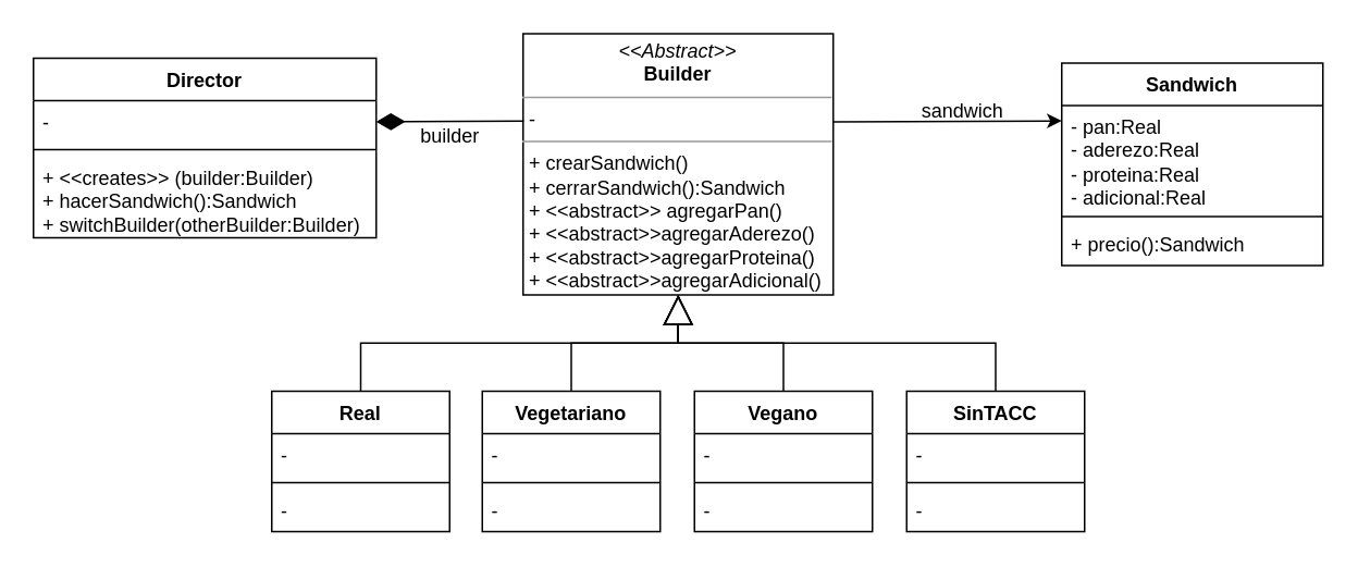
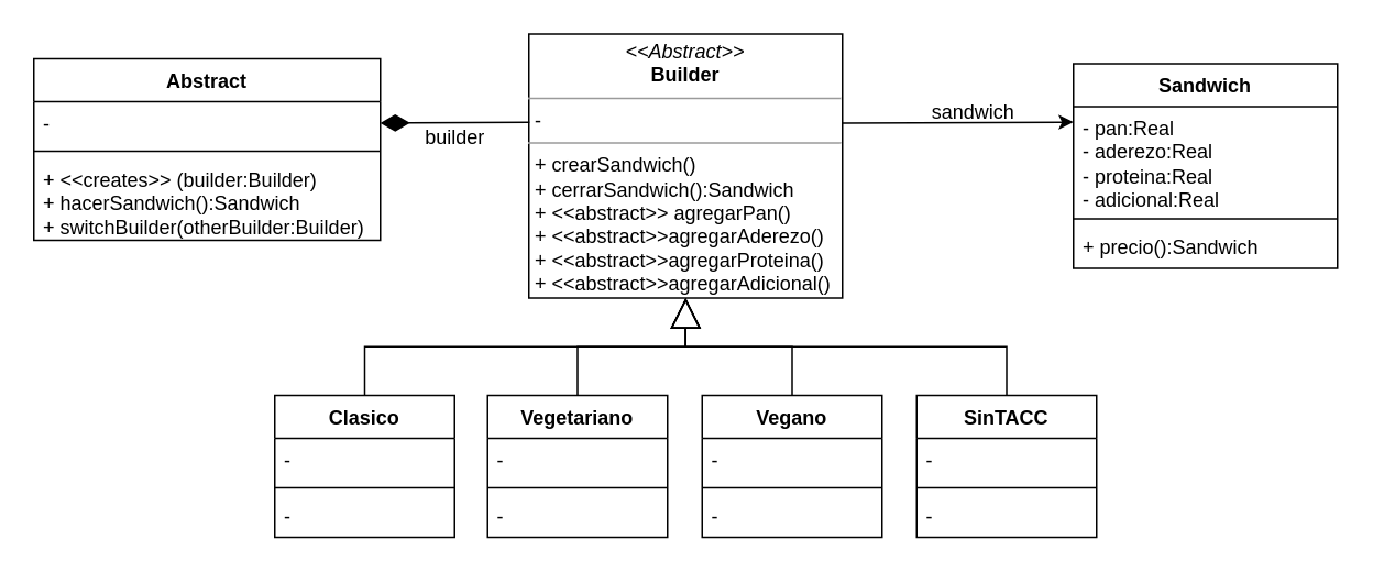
  <mxCell id="0" />
  <mxCell id="1" parent="0" />
- <mxCell id="2" value="Director" style="swimlane;fontStyle=1;align=center;verticalAlign=top;childLayout=stackLayout;horizontal=1;startSize=26;horizontalStack=0;resizeParent=1;resizeParentMax=0;resizeLast=0;collapsible=1;marginBottom=0;whiteSpace=wrap;html=1;" vertex="1" parent="1"><mxGeometry y="35" width="210" height="110" as="geometry" x="20" /></mxCell>
+ <mxCell id="2" value="Abstract" style="swimlane;fontStyle=1;align=center;verticalAlign=top;childLayout=stackLayout;horizontal=1;startSize=26;horizontalStack=0;resizeParent=1;resizeParentMax=0;resizeLast=0;collapsible=1;marginBottom=0;whiteSpace=wrap;html=1;" vertex="1" parent="1"><mxGeometry y="35" width="210" height="110" as="geometry" x="20" /></mxCell>
  <mxCell id="3" value="-" style="text;strokeColor=none;fillColor=none;align=left;verticalAlign=top;spacingLeft=4;spacingRight=4;overflow=hidden;rotatable=0;points=[[0,0.5],[1,0.5]];portConstraint=eastwest;whiteSpace=wrap;html=1;" vertex="1" parent="2"><mxGeometry y="26" width="210" height="26" as="geometry" /></mxCell>
  <mxCell id="4" value="" style="line;strokeWidth=1;fillColor=none;align=left;verticalAlign=middle;spacingTop=-1;spacingLeft=3;spacingRight=3;rotatable=0;labelPosition=right;points=[];portConstraint=eastwest;strokeColor=inherit;" vertex="1" parent="2"><mxGeometry y="52" width="210" height="8" as="geometry" /></mxCell>
  <mxCell id="5" value="+ &amp;lt;&amp;lt;creates&amp;gt;&amp;gt; (builder:Builder)&lt;br&gt;+ hacerSandwich():Sandwich&lt;br&gt;+ switchBuilder(otherBuilder:Builder)" style="text;strokeColor=none;fillColor=none;align=left;verticalAlign=top;spacingLeft=4;spacingRight=4;overflow=hidden;rotatable=0;points=[[0,0.5],[1,0.5]];portConstraint=eastwest;whiteSpace=wrap;html=1;" vertex="1" parent="2"><mxGeometry y="60" width="210" height="50" as="geometry" /></mxCell>
  <mxCell id="6" value="&lt;p style=&quot;margin:0px;margin-top:4px;text-align:center;&quot;&gt;&lt;i&gt;&amp;lt;&amp;lt;Abstract&amp;gt;&amp;gt;&lt;/i&gt;&lt;br&gt;&lt;b&gt;Builder&lt;/b&gt;&lt;/p&gt;&lt;hr size=&quot;1&quot;&gt;&lt;p style=&quot;margin:0px;margin-left:4px;&quot;&gt;-&lt;/p&gt;&lt;hr size=&quot;1&quot;&gt;&lt;p style=&quot;margin:0px;margin-left:4px;&quot;&gt;+ crearSandwich()&lt;/p&gt;&lt;p style=&quot;margin:0px;margin-left:4px;&quot;&gt;+ cerrarSandwich():Sandwich&lt;/p&gt;&lt;p style=&quot;margin:0px;margin-left:4px;&quot;&gt;+ &amp;lt;&amp;lt;abstract&amp;gt;&amp;gt; agregarPan()&lt;/p&gt;&lt;p style=&quot;margin:0px;margin-left:4px;&quot;&gt;+ &amp;lt;&amp;lt;abstract&amp;gt;&amp;gt;agregarAderezo()&lt;/p&gt;&lt;p style=&quot;margin:0px;margin-left:4px;&quot;&gt;+ &amp;lt;&amp;lt;abstract&amp;gt;&amp;gt;agregarProteina()&lt;/p&gt;&lt;p style=&quot;margin:0px;margin-left:4px;&quot;&gt;+ &amp;lt;&amp;lt;abstract&amp;gt;&amp;gt;agregarAdicional()&lt;/p&gt;" style="verticalAlign=top;align=left;overflow=fill;fontSize=12;fontFamily=Helvetica;html=1;whiteSpace=wrap;" vertex="1" parent="1"><mxGeometry x="320" y="20" width="190" height="160" as="geometry" /></mxCell>
  <mxCell id="7" value="builder" style="text;html=1;align=center;verticalAlign=middle;resizable=0;points=[];autosize=1;strokeColor=none;fillColor=none;" vertex="1" parent="1"><mxGeometry x="245" y="68" width="60" height="30" as="geometry" /></mxCell>
  <mxCell id="8" value="" style="endArrow=diamondThin;endFill=1;endSize=15;html=1;rounded=0;exitX=0.002;exitY=0.334;exitDx=0;exitDy=0;entryX=1;entryY=0.5;entryDx=0;entryDy=0;exitPerimeter=0;jumpSize=6;strokeWidth=1;" edge="1" parent="1" source="6" target="3"><mxGeometry width="160" relative="1" as="geometry"><mxPoint x="220" y="109" as="sourcePoint" /><mxPoint x="210" y="199" as="targetPoint" /></mxGeometry></mxCell>
- <mxCell id="9" value="Real" style="swimlane;fontStyle=1;align=center;verticalAlign=top;childLayout=stackLayout;horizontal=1;startSize=26;horizontalStack=0;resizeParent=1;resizeParentMax=0;resizeLast=0;collapsible=1;marginBottom=0;whiteSpace=wrap;html=1;" vertex="1" parent="1"><mxGeometry x="166" y="239" width="109" height="86" as="geometry" /></mxCell>
+ <mxCell id="9" value="Clasico" style="swimlane;fontStyle=1;align=center;verticalAlign=top;childLayout=stackLayout;horizontal=1;startSize=26;horizontalStack=0;resizeParent=1;resizeParentMax=0;resizeLast=0;collapsible=1;marginBottom=0;whiteSpace=wrap;html=1;" vertex="1" parent="1"><mxGeometry x="166" y="239" width="109" height="86" as="geometry" /></mxCell>
  <mxCell id="10" value="-" style="text;strokeColor=none;fillColor=none;align=left;verticalAlign=top;spacingLeft=4;spacingRight=4;overflow=hidden;rotatable=0;points=[[0,0.5],[1,0.5]];portConstraint=eastwest;whiteSpace=wrap;html=1;" vertex="1" parent="9"><mxGeometry y="26" width="109" height="26" as="geometry" /></mxCell>
  <mxCell id="11" value="" style="line;strokeWidth=1;fillColor=none;align=left;verticalAlign=middle;spacingTop=-1;spacingLeft=3;spacingRight=3;rotatable=0;labelPosition=right;points=[];portConstraint=eastwest;strokeColor=inherit;" vertex="1" parent="9"><mxGeometry y="52" width="109" height="8" as="geometry" /></mxCell>
  <mxCell id="12" value="-" style="text;strokeColor=none;fillColor=none;align=left;verticalAlign=top;spacingLeft=4;spacingRight=4;overflow=hidden;rotatable=0;points=[[0,0.5],[1,0.5]];portConstraint=eastwest;whiteSpace=wrap;html=1;" vertex="1" parent="9"><mxGeometry y="60" width="109" height="26" as="geometry" /></mxCell>
  <mxCell id="13" value="" style="endArrow=block;endSize=16;endFill=0;html=1;rounded=0;exitX=0.5;exitY=0;exitDx=0;exitDy=0;entryX=0.5;entryY=1;entryDx=0;entryDy=0;edgeStyle=orthogonalEdgeStyle;" edge="1" parent="1" source="9" target="6"><mxGeometry width="160" relative="1" as="geometry"><mxPoint x="310" y="209" as="sourcePoint" /><mxPoint x="470" y="209" as="targetPoint" /></mxGeometry></mxCell>
  <mxCell id="14" value="Vegetariano" style="swimlane;fontStyle=1;align=center;verticalAlign=top;childLayout=stackLayout;horizontal=1;startSize=26;horizontalStack=0;resizeParent=1;resizeParentMax=0;resizeLast=0;collapsible=1;marginBottom=0;whiteSpace=wrap;html=1;" vertex="1" parent="1"><mxGeometry x="295" y="239" width="109" height="86" as="geometry" /></mxCell>
  <mxCell id="15" value="-" style="text;strokeColor=none;fillColor=none;align=left;verticalAlign=top;spacingLeft=4;spacingRight=4;overflow=hidden;rotatable=0;points=[[0,0.5],[1,0.5]];portConstraint=eastwest;whiteSpace=wrap;html=1;" vertex="1" parent="14"><mxGeometry y="26" width="109" height="26" as="geometry" /></mxCell>
  <mxCell id="16" value="" style="line;strokeWidth=1;fillColor=none;align=left;verticalAlign=middle;spacingTop=-1;spacingLeft=3;spacingRight=3;rotatable=0;labelPosition=right;points=[];portConstraint=eastwest;strokeColor=inherit;" vertex="1" parent="14"><mxGeometry y="52" width="109" height="8" as="geometry" /></mxCell>
  <mxCell id="17" value="-" style="text;strokeColor=none;fillColor=none;align=left;verticalAlign=top;spacingLeft=4;spacingRight=4;overflow=hidden;rotatable=0;points=[[0,0.5],[1,0.5]];portConstraint=eastwest;whiteSpace=wrap;html=1;" vertex="1" parent="14"><mxGeometry y="60" width="109" height="26" as="geometry" /></mxCell>
  <mxCell id="18" value="Vegano" style="swimlane;fontStyle=1;align=center;verticalAlign=top;childLayout=stackLayout;horizontal=1;startSize=26;horizontalStack=0;resizeParent=1;resizeParentMax=0;resizeLast=0;collapsible=1;marginBottom=0;whiteSpace=wrap;html=1;" vertex="1" parent="1"><mxGeometry x="425" y="239" width="109" height="86" as="geometry" /></mxCell>
  <mxCell id="19" value="-" style="text;strokeColor=none;fillColor=none;align=left;verticalAlign=top;spacingLeft=4;spacingRight=4;overflow=hidden;rotatable=0;points=[[0,0.5],[1,0.5]];portConstraint=eastwest;whiteSpace=wrap;html=1;" vertex="1" parent="18"><mxGeometry y="26" width="109" height="26" as="geometry" /></mxCell>
  <mxCell id="20" value="" style="line;strokeWidth=1;fillColor=none;align=left;verticalAlign=middle;spacingTop=-1;spacingLeft=3;spacingRight=3;rotatable=0;labelPosition=right;points=[];portConstraint=eastwest;strokeColor=inherit;" vertex="1" parent="18"><mxGeometry y="52" width="109" height="8" as="geometry" /></mxCell>
  <mxCell id="21" value="-" style="text;strokeColor=none;fillColor=none;align=left;verticalAlign=top;spacingLeft=4;spacingRight=4;overflow=hidden;rotatable=0;points=[[0,0.5],[1,0.5]];portConstraint=eastwest;whiteSpace=wrap;html=1;" vertex="1" parent="18"><mxGeometry y="60" width="109" height="26" as="geometry" /></mxCell>
  <mxCell id="22" value="SinTACC" style="swimlane;fontStyle=1;align=center;verticalAlign=top;childLayout=stackLayout;horizontal=1;startSize=26;horizontalStack=0;resizeParent=1;resizeParentMax=0;resizeLast=0;collapsible=1;marginBottom=0;whiteSpace=wrap;html=1;" vertex="1" parent="1"><mxGeometry x="555" y="239" width="109" height="86" as="geometry" /></mxCell>
  <mxCell id="23" value="-" style="text;strokeColor=none;fillColor=none;align=left;verticalAlign=top;spacingLeft=4;spacingRight=4;overflow=hidden;rotatable=0;points=[[0,0.5],[1,0.5]];portConstraint=eastwest;whiteSpace=wrap;html=1;" vertex="1" parent="22"><mxGeometry y="26" width="109" height="26" as="geometry" /></mxCell>
  <mxCell id="24" value="" style="line;strokeWidth=1;fillColor=none;align=left;verticalAlign=middle;spacingTop=-1;spacingLeft=3;spacingRight=3;rotatable=0;labelPosition=right;points=[];portConstraint=eastwest;strokeColor=inherit;" vertex="1" parent="22"><mxGeometry y="52" width="109" height="8" as="geometry" /></mxCell>
  <mxCell id="25" value="-" style="text;strokeColor=none;fillColor=none;align=left;verticalAlign=top;spacingLeft=4;spacingRight=4;overflow=hidden;rotatable=0;points=[[0,0.5],[1,0.5]];portConstraint=eastwest;whiteSpace=wrap;html=1;" vertex="1" parent="22"><mxGeometry y="60" width="109" height="26" as="geometry" /></mxCell>
  <mxCell id="26" value="" style="endArrow=block;endSize=16;endFill=0;html=1;rounded=0;exitX=0.5;exitY=0;exitDx=0;exitDy=0;entryX=0.5;entryY=1;entryDx=0;entryDy=0;edgeStyle=orthogonalEdgeStyle;" edge="1" parent="1" source="14" target="6"><mxGeometry width="160" relative="1" as="geometry"><mxPoint x="251" y="249" as="sourcePoint" /><mxPoint x="445" y="189" as="targetPoint" /></mxGeometry></mxCell>
  <mxCell id="27" value="" style="endArrow=block;endSize=16;endFill=0;html=1;rounded=0;exitX=0.5;exitY=0;exitDx=0;exitDy=0;entryX=0.5;entryY=1;entryDx=0;entryDy=0;edgeStyle=orthogonalEdgeStyle;" edge="1" parent="1" source="18" target="6"><mxGeometry width="160" relative="1" as="geometry"><mxPoint x="380" y="249" as="sourcePoint" /><mxPoint x="445" y="189" as="targetPoint" /></mxGeometry></mxCell>
  <mxCell id="28" value="" style="endArrow=block;endSize=16;endFill=0;html=1;rounded=0;exitX=0.5;exitY=0;exitDx=0;exitDy=0;entryX=0.5;entryY=1;entryDx=0;entryDy=0;edgeStyle=orthogonalEdgeStyle;" edge="1" parent="1" source="22" target="6"><mxGeometry width="160" relative="1" as="geometry"><mxPoint x="510" y="249" as="sourcePoint" /><mxPoint x="445" y="189" as="targetPoint" /></mxGeometry></mxCell>
  <mxCell id="29" value="Sandwich" style="swimlane;fontStyle=1;align=center;verticalAlign=top;childLayout=stackLayout;horizontal=1;startSize=26;horizontalStack=0;resizeParent=1;resizeParentMax=0;resizeLast=0;collapsible=1;marginBottom=0;whiteSpace=wrap;html=1;" vertex="1" parent="1"><mxGeometry x="650" y="38" width="160" height="124" as="geometry" /></mxCell>
  <mxCell id="30" value="- pan:Real&lt;br&gt;- aderezo:Real&lt;br&gt;- proteina:Real&lt;br&gt;- adicional:Real" style="text;strokeColor=none;fillColor=none;align=left;verticalAlign=top;spacingLeft=4;spacingRight=4;overflow=hidden;rotatable=0;points=[[0,0.5],[1,0.5]];portConstraint=eastwest;whiteSpace=wrap;html=1;" vertex="1" parent="29"><mxGeometry y="26" width="160" height="64" as="geometry" /></mxCell>
  <mxCell id="31" value="" style="line;strokeWidth=1;fillColor=none;align=left;verticalAlign=middle;spacingTop=-1;spacingLeft=3;spacingRight=3;rotatable=0;labelPosition=right;points=[];portConstraint=eastwest;strokeColor=inherit;" vertex="1" parent="29"><mxGeometry y="90" width="160" height="8" as="geometry" /></mxCell>
  <mxCell id="32" value="+ precio():Sandwich" style="text;strokeColor=none;fillColor=none;align=left;verticalAlign=top;spacingLeft=4;spacingRight=4;overflow=hidden;rotatable=0;points=[[0,0.5],[1,0.5]];portConstraint=eastwest;whiteSpace=wrap;html=1;" vertex="1" parent="29"><mxGeometry y="98" width="160" height="26" as="geometry" /></mxCell>
  <mxCell id="33" value="" style="endArrow=classic;html=1;rounded=0;exitX=1;exitY=0.337;exitDx=0;exitDy=0;entryX=0;entryY=0.147;entryDx=0;entryDy=0;entryPerimeter=0;exitPerimeter=0;" edge="1" parent="1" source="6" target="30"><mxGeometry width="50" height="50" relative="1" as="geometry"><mxPoint x="510" y="229" as="sourcePoint" /><mxPoint x="640" y="74" as="targetPoint" /></mxGeometry></mxCell>
  <mxCell id="34" value="sandwich" style="text;html=1;align=center;verticalAlign=middle;resizable=0;points=[];autosize=1;strokeColor=none;fillColor=none;" vertex="1" parent="1"><mxGeometry x="554" y="53" width="70" height="30" as="geometry" /></mxCell>
